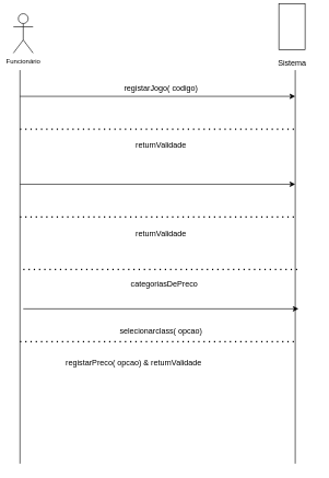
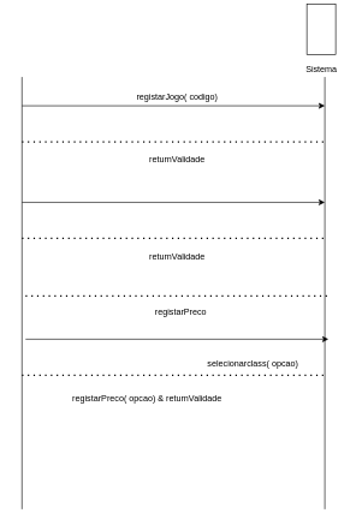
  <mxCell id="0" />
  <mxCell id="1" parent="0" />
- <mxCell id="2" value="&lt;sup&gt;Funcionário&lt;/sup&gt;" style="shape=umlActor;verticalLabelPosition=bottom;verticalAlign=top;html=1;" parent="1" vertex="1"><mxGeometry x="20" y="20" width="30" height="60" as="geometry" /></mxCell>
  <mxCell id="3" value="" style="endArrow=none;html=1;rounded=0;" parent="1" edge="1"><mxGeometry width="50" height="50" relative="1" as="geometry"><mxPoint x="30" y="706" as="sourcePoint" /><mxPoint x="30" y="106" as="targetPoint" /></mxGeometry></mxCell>
  <mxCell id="4" value="" style="endArrow=classic;html=1;rounded=0;" parent="1" edge="1"><mxGeometry width="50" height="50" relative="1" as="geometry"><mxPoint x="30" y="146" as="sourcePoint" /><mxPoint x="450" y="146" as="targetPoint" /></mxGeometry></mxCell>
  <mxCell id="5" value="registarJogo( codigo)" style="text;html=1;align=center;verticalAlign=middle;resizable=0;points=[];autosize=1;strokeColor=none;fillColor=none;" parent="1" vertex="1"><mxGeometry x="175" y="119" width="140" height="30" as="geometry" /></mxCell>
  <mxCell id="6" value="" style="endArrow=none;html=1;rounded=0;" parent="1" edge="1"><mxGeometry width="50" height="50" relative="1" as="geometry"><mxPoint x="450" y="706" as="sourcePoint" /><mxPoint x="450" y="106" as="targetPoint" /></mxGeometry></mxCell>
  <mxCell id="7" value="" style="endArrow=none;dashed=1;html=1;dashPattern=1 3;strokeWidth=2;rounded=0;" parent="1" edge="1"><mxGeometry width="50" height="50" relative="1" as="geometry"><mxPoint x="30" y="196" as="sourcePoint" /><mxPoint x="450" y="196" as="targetPoint" /></mxGeometry></mxCell>
  <mxCell id="8" value="" style="endArrow=classic;html=1;rounded=0;" parent="1" edge="1"><mxGeometry width="50" height="50" relative="1" as="geometry"><mxPoint x="30" y="280" as="sourcePoint" /><mxPoint x="450" y="280" as="targetPoint" /></mxGeometry></mxCell>
  <mxCell id="9" value="" style="endArrow=none;dashed=1;html=1;dashPattern=1 3;strokeWidth=2;rounded=0;" parent="1" edge="1"><mxGeometry width="50" height="50" relative="1" as="geometry"><mxPoint x="30" y="330" as="sourcePoint" /><mxPoint x="450" y="330" as="targetPoint" /></mxGeometry></mxCell>
  <mxCell id="10" value="returnValidade" style="text;html=1;align=center;verticalAlign=middle;resizable=0;points=[];autosize=1;strokeColor=none;fillColor=none;" parent="1" vertex="1"><mxGeometry x="195" y="340" width="100" height="30" as="geometry" /></mxCell>
  <mxCell id="11" value="returnValidade" style="text;html=1;align=center;verticalAlign=middle;resizable=0;points=[];autosize=1;strokeColor=none;fillColor=none;" parent="1" vertex="1"><mxGeometry x="195" y="206" width="100" height="30" as="geometry" /></mxCell>
  <mxCell id="12" value="" style="endArrow=none;dashed=1;html=1;dashPattern=1 3;strokeWidth=2;rounded=0;" parent="1" edge="1"><mxGeometry width="50" height="50" relative="1" as="geometry"><mxPoint x="35" y="410" as="sourcePoint" /><mxPoint x="455" y="410" as="targetPoint" /></mxGeometry></mxCell>
  <mxCell id="13" value="" style="endArrow=classic;html=1;rounded=0;" parent="1" edge="1"><mxGeometry width="50" height="50" relative="1" as="geometry"><mxPoint x="35" y="470" as="sourcePoint" /><mxPoint x="455" y="470" as="targetPoint" /></mxGeometry></mxCell>
- <mxCell id="14" value="selecionarclass( opcao)" style="text;html=1;align=center;verticalAlign=middle;resizable=0;points=[];autosize=1;strokeColor=none;fillColor=none;" parent="1" vertex="1"><mxGeometry x="170" y="490" width="150" height="30" as="geometry" /></mxCell>
+ <mxCell id="14" value="selecionarclass( opcao)" style="text;html=1;align=center;verticalAlign=middle;resizable=0;points=[];autosize=1;strokeColor=none;fillColor=none;" parent="1" vertex="1"><mxGeometry x="275" y="490" width="150" height="30" as="geometry" /></mxCell>
  <mxCell id="15" value="" style="endArrow=none;dashed=1;html=1;dashPattern=1 3;strokeWidth=2;rounded=0;" parent="1" edge="1"><mxGeometry width="50" height="50" relative="1" as="geometry"><mxPoint x="30" y="520" as="sourcePoint" /><mxPoint x="450" y="520" as="targetPoint" /></mxGeometry></mxCell>
  <mxCell id="16" value="registarPreco( opcao) &amp;amp; returnValidade&amp;nbsp;" style="text;html=1;align=center;verticalAlign=middle;resizable=0;points=[];autosize=1;strokeColor=none;fillColor=none;" parent="1" vertex="1"><mxGeometry x="90" y="538" width="230" height="30" as="geometry" /></mxCell>
  <mxCell id="17" value="" style="rounded=0;whiteSpace=wrap;html=1;rotation=90;" vertex="1" parent="1"><mxGeometry x="410" y="20" width="70" height="40" as="geometry" /></mxCell>
  <mxCell id="18" value="Sistema&lt;br&gt;" style="text;html=1;align=center;verticalAlign=middle;resizable=0;points=[];autosize=1;strokeColor=none;fillColor=none;" vertex="1" parent="1"><mxGeometry x="410" y="80" width="70" height="30" as="geometry" /></mxCell>
- <mxCell id="19" value="categoriasDePreco" style="text;html=1;align=center;verticalAlign=middle;resizable=0;points=[];autosize=1;strokeColor=none;fillColor=none;" vertex="1" parent="1"><mxGeometry x="185" y="418" width="130" height="30" as="geometry" /></mxCell>
+ <mxCell id="19" value="registarPreco" style="text;html=1;align=center;verticalAlign=middle;resizable=0;points=[];autosize=1;strokeColor=none;fillColor=none;" vertex="1" parent="1"><mxGeometry x="185" y="418" width="130" height="30" as="geometry" /></mxCell>
